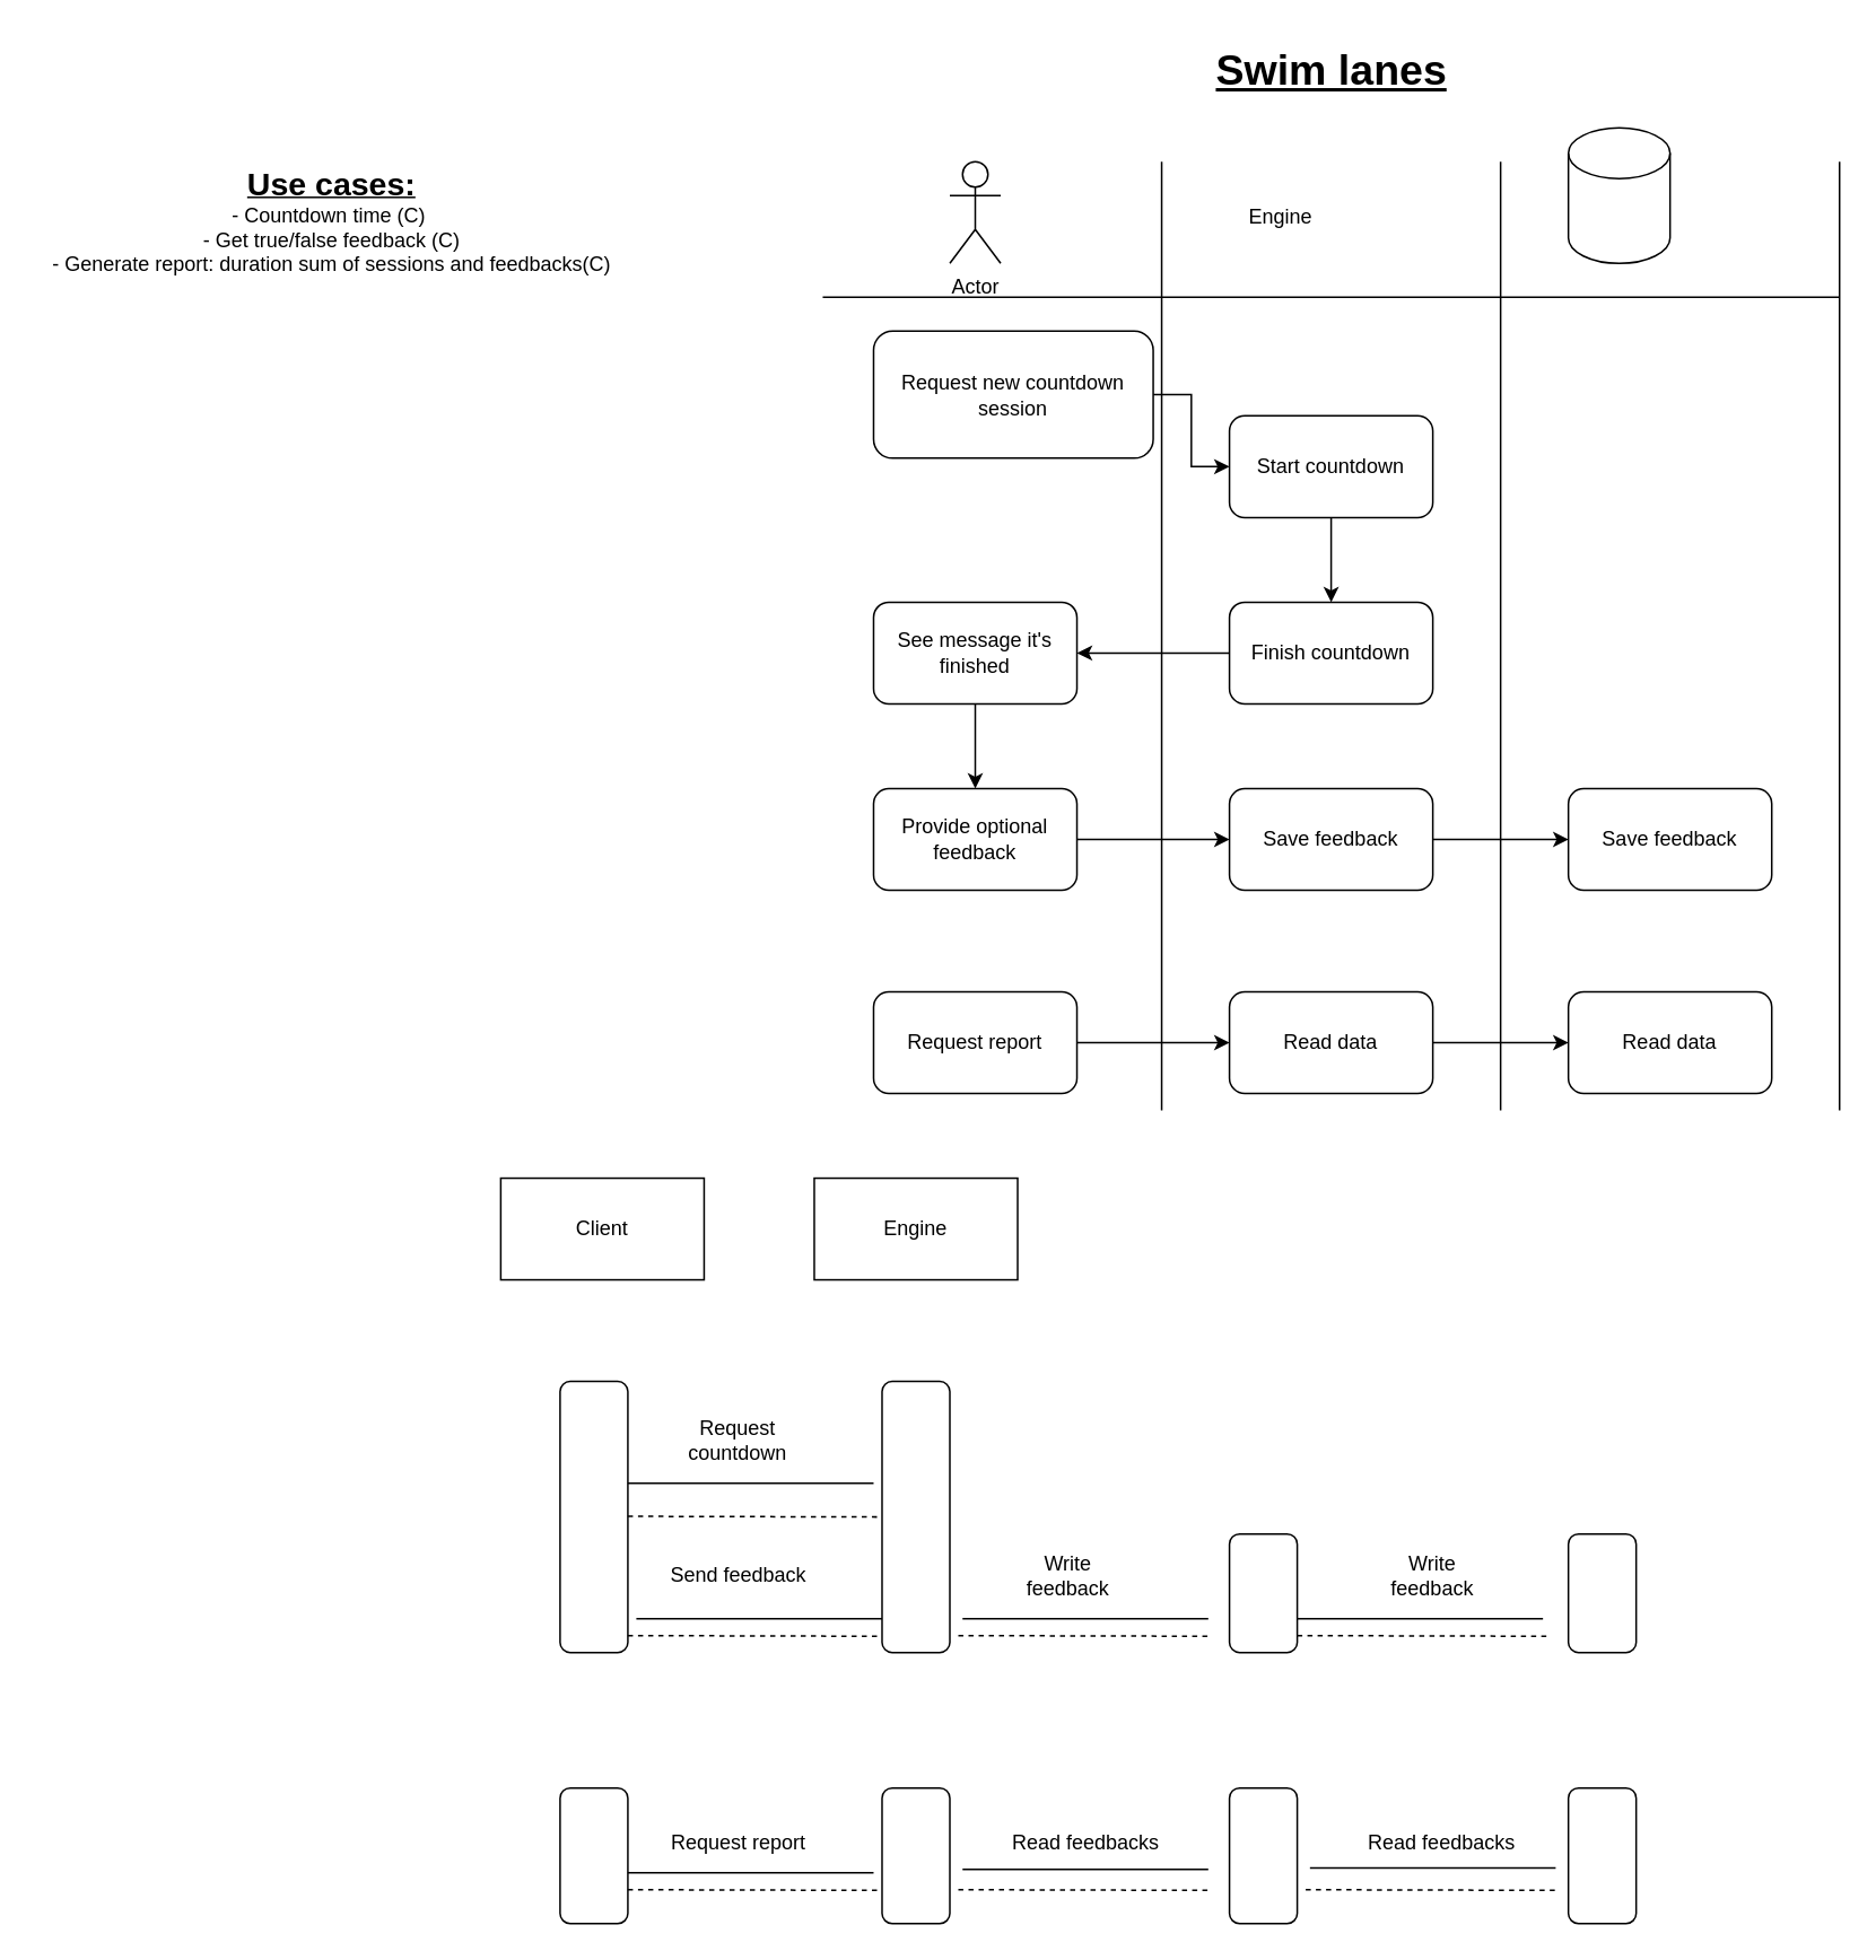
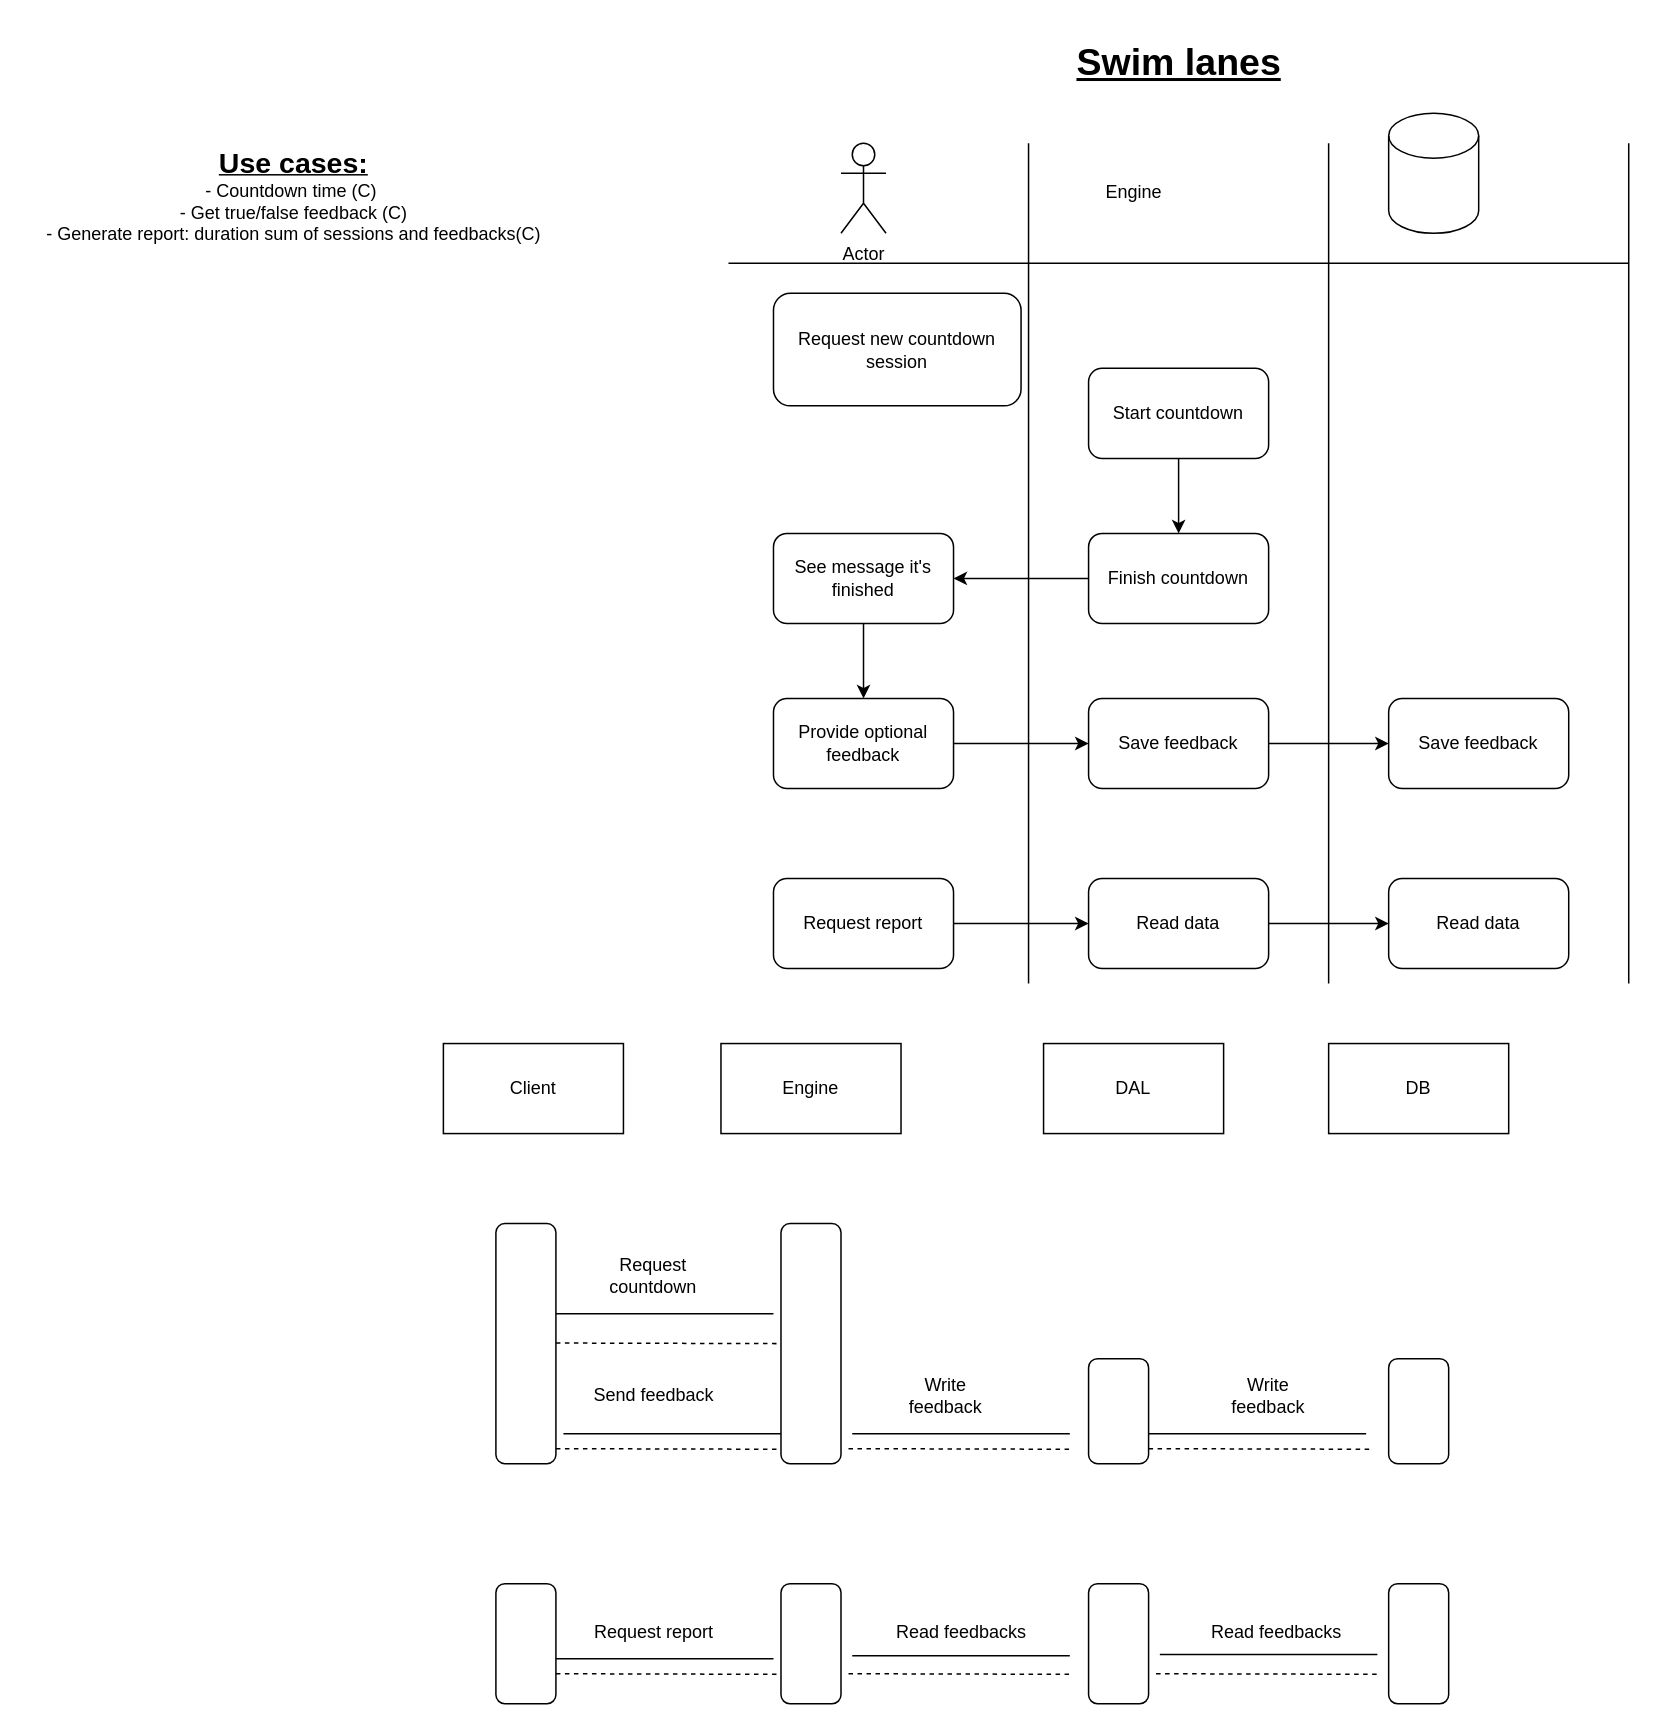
  <mxCell id="0" />
  <mxCell id="1" parent="0" />
  <mxCell id="2" value="&lt;font style=&quot;font-size: 19px;&quot;&gt;&lt;b&gt;&lt;u&gt;Use cases:&lt;/u&gt;&lt;/b&gt;&lt;/font&gt;&lt;div&gt;- Countdown time (C)&amp;nbsp;&lt;/div&gt;&lt;div&gt;- Get true/false feedback (C)&lt;/div&gt;&lt;div&gt;&lt;span style=&quot;background-color: transparent; color: light-dark(rgb(0, 0, 0), rgb(255, 255, 255));&quot;&gt;- Generate report: duration sum of sessions and feedbacks(C)&lt;/span&gt;&lt;/div&gt;" style="text;html=1;align=center;verticalAlign=middle;resizable=0;points=[];autosize=1;strokeColor=none;fillColor=none;" vertex="1" parent="1"><mxGeometry x="20" y="90" width="350" height="80" as="geometry" /></mxCell>
  <mxCell id="3" value="" style="endArrow=none;html=1;rounded=0;" edge="1" parent="1"><mxGeometry width="50" height="50" relative="1" as="geometry"><mxPoint x="485" y="175" as="sourcePoint" /><mxPoint x="1085" y="175" as="targetPoint" /></mxGeometry></mxCell>
  <mxCell id="4" value="" style="endArrow=none;html=1;rounded=0;" edge="1" parent="1"><mxGeometry width="50" height="50" relative="1" as="geometry"><mxPoint x="685" y="655" as="sourcePoint" /><mxPoint x="685" y="95" as="targetPoint" /></mxGeometry></mxCell>
  <mxCell id="5" value="&lt;font style=&quot;font-size: 25px;&quot;&gt;&lt;b&gt;&lt;u&gt;Swim lanes&lt;/u&gt;&lt;/b&gt;&lt;/font&gt;" style="text;html=1;align=center;verticalAlign=middle;resizable=0;points=[];autosize=1;strokeColor=none;fillColor=none;" vertex="1" parent="1"><mxGeometry x="705" y="20" width="160" height="40" as="geometry" /></mxCell>
  <mxCell id="6" value="Actor" style="shape=umlActor;verticalLabelPosition=bottom;verticalAlign=top;html=1;outlineConnect=0;" vertex="1" parent="1"><mxGeometry x="560" y="95" width="30" height="60" as="geometry" /></mxCell>
  <mxCell id="7" value="" style="endArrow=none;html=1;rounded=0;" edge="1" parent="1"><mxGeometry width="50" height="50" relative="1" as="geometry"><mxPoint x="885" y="655" as="sourcePoint" /><mxPoint x="885" y="95" as="targetPoint" /></mxGeometry></mxCell>
  <mxCell id="8" value="" style="endArrow=none;html=1;rounded=0;" edge="1" parent="1"><mxGeometry width="50" height="50" relative="1" as="geometry"><mxPoint x="1085" y="655" as="sourcePoint" /><mxPoint x="1085" y="95" as="targetPoint" /></mxGeometry></mxCell>
  <mxCell id="9" value="Engine" style="text;html=1;align=center;verticalAlign=middle;resizable=0;points=[];autosize=1;strokeColor=none;fillColor=none;" vertex="1" parent="1"><mxGeometry x="725" y="113" width="60" height="30" as="geometry" /></mxCell>
  <mxCell id="10" value="Engine" style="text;html=1;align=center;verticalAlign=middle;resizable=0;points=[];autosize=1;strokeColor=none;fillColor=none;" vertex="1" parent="1"><mxGeometry x="925" y="113" width="60" height="30" as="geometry" /></mxCell>
  <mxCell id="11" value="" style="shape=cylinder3;whiteSpace=wrap;html=1;boundedLbl=1;backgroundOutline=1;size=15;" vertex="1" parent="1"><mxGeometry x="925" y="75" width="60" height="80" as="geometry" /></mxCell>
- <mxCell id="12" value="" style="edgeStyle=orthogonalEdgeStyle;rounded=0;orthogonalLoop=1;jettySize=auto;html=1;" edge="1" parent="1" source="13" target="15"><mxGeometry relative="1" as="geometry" /></mxCell>
  <mxCell id="13" value="Request new countdown session" style="rounded=1;whiteSpace=wrap;html=1;" vertex="1" parent="1"><mxGeometry x="515" y="195" width="165" height="75" as="geometry" /></mxCell>
  <mxCell id="14" value="" style="edgeStyle=orthogonalEdgeStyle;rounded=0;orthogonalLoop=1;jettySize=auto;html=1;" edge="1" parent="1" source="15" target="17"><mxGeometry relative="1" as="geometry" /></mxCell>
  <mxCell id="15" value="Start countdown" style="rounded=1;whiteSpace=wrap;html=1;" vertex="1" parent="1"><mxGeometry x="725" y="245" width="120" height="60" as="geometry" /></mxCell>
  <mxCell id="16" value="" style="edgeStyle=orthogonalEdgeStyle;rounded=0;orthogonalLoop=1;jettySize=auto;html=1;" edge="1" parent="1" source="17" target="19"><mxGeometry relative="1" as="geometry" /></mxCell>
  <mxCell id="17" value="Finish countdown" style="rounded=1;whiteSpace=wrap;html=1;" vertex="1" parent="1"><mxGeometry x="725" y="355" width="120" height="60" as="geometry" /></mxCell>
  <mxCell id="18" value="" style="edgeStyle=orthogonalEdgeStyle;rounded=0;orthogonalLoop=1;jettySize=auto;html=1;" edge="1" parent="1" source="19" target="21"><mxGeometry relative="1" as="geometry" /></mxCell>
  <mxCell id="19" value="See message it's finished" style="rounded=1;whiteSpace=wrap;html=1;" vertex="1" parent="1"><mxGeometry x="515" y="355" width="120" height="60" as="geometry" /></mxCell>
  <mxCell id="20" value="" style="edgeStyle=orthogonalEdgeStyle;rounded=0;orthogonalLoop=1;jettySize=auto;html=1;" edge="1" parent="1" source="21" target="23"><mxGeometry relative="1" as="geometry" /></mxCell>
  <mxCell id="21" value="Provide optional feedback" style="rounded=1;whiteSpace=wrap;html=1;strokeColor=light-dark(#000000,#FFFFFF);" vertex="1" parent="1"><mxGeometry x="515" y="465" width="120" height="60" as="geometry" /></mxCell>
  <mxCell id="22" value="" style="edgeStyle=orthogonalEdgeStyle;rounded=0;orthogonalLoop=1;jettySize=auto;html=1;" edge="1" parent="1" source="23" target="24"><mxGeometry relative="1" as="geometry" /></mxCell>
  <mxCell id="23" value="Save feedback" style="rounded=1;whiteSpace=wrap;html=1;" vertex="1" parent="1"><mxGeometry x="725" y="465" width="120" height="60" as="geometry" /></mxCell>
  <mxCell id="24" value="Save feedback" style="rounded=1;whiteSpace=wrap;html=1;" vertex="1" parent="1"><mxGeometry x="925" y="465" width="120" height="60" as="geometry" /></mxCell>
  <mxCell id="25" value="" style="edgeStyle=orthogonalEdgeStyle;rounded=0;orthogonalLoop=1;jettySize=auto;html=1;" edge="1" parent="1" source="26" target="28"><mxGeometry relative="1" as="geometry" /></mxCell>
  <mxCell id="26" value="Request report" style="rounded=1;whiteSpace=wrap;html=1;" vertex="1" parent="1"><mxGeometry x="515" y="585" width="120" height="60" as="geometry" /></mxCell>
  <mxCell id="27" value="" style="edgeStyle=orthogonalEdgeStyle;rounded=0;orthogonalLoop=1;jettySize=auto;html=1;" edge="1" parent="1" source="28" target="29"><mxGeometry relative="1" as="geometry" /></mxCell>
  <mxCell id="28" value="Read data" style="rounded=1;whiteSpace=wrap;html=1;" vertex="1" parent="1"><mxGeometry x="725" y="585" width="120" height="60" as="geometry" /></mxCell>
  <mxCell id="29" value="Read data" style="rounded=1;whiteSpace=wrap;html=1;" vertex="1" parent="1"><mxGeometry x="925" y="585" width="120" height="60" as="geometry" /></mxCell>
  <mxCell id="30" value="" style="rounded=1;whiteSpace=wrap;html=1;" vertex="1" parent="1"><mxGeometry x="330" y="815" width="40" height="160" as="geometry" /></mxCell>
  <mxCell id="31" value="" style="rounded=1;whiteSpace=wrap;html=1;" vertex="1" parent="1"><mxGeometry x="520" y="815" width="40" height="160" as="geometry" /></mxCell>
  <mxCell id="32" value="" style="rounded=1;whiteSpace=wrap;html=1;" vertex="1" parent="1"><mxGeometry x="725" y="905" width="40" height="70" as="geometry" /></mxCell>
  <mxCell id="33" value="" style="rounded=1;whiteSpace=wrap;html=1;" vertex="1" parent="1"><mxGeometry x="925" y="905" width="40" height="70" as="geometry" /></mxCell>
  <mxCell id="34" value="Client&lt;span style=&quot;color: rgba(0, 0, 0, 0); font-family: monospace; font-size: 0px; text-align: start; text-wrap: nowrap;&quot;&gt;%3CmxGraphModel%3E%3Croot%3E%3CmxCell%20id%3D%220%22%2F%3E%3CmxCell%20id%3D%221%22%20parent%3D%220%22%2F%3E%3CmxCell%20id%3D%222%22%20value%3D%22%22%20style%3D%22rounded%3D1%3BwhiteSpace%3Dwrap%3Bhtml%3D1%3B%22%20vertex%3D%221%22%20parent%3D%221%22%3E%3CmxGeometry%20x%3D%22250%22%20y%3D%22780%22%20width%3D%2240%22%20height%3D%22420%22%20as%3D%22geometry%22%2F%3E%3C%2FmxCell%3E%3C%2Froot%3E%3C%2FmxGraphModel%3E&lt;/span&gt;" style="rounded=0;whiteSpace=wrap;html=1;" vertex="1" parent="1"><mxGeometry x="295" y="695" width="120" height="60" as="geometry" /></mxCell>
  <mxCell id="35" value="Engine" style="rounded=0;whiteSpace=wrap;html=1;" vertex="1" parent="1"><mxGeometry x="480" y="695" width="120" height="60" as="geometry" /></mxCell>
+ <mxCell id="36" value="DAL" style="rounded=0;whiteSpace=wrap;html=1;" vertex="1" parent="1"><mxGeometry x="695" y="695" width="120" height="60" as="geometry" /></mxCell>
+ <mxCell id="37" value="DB" style="rounded=0;whiteSpace=wrap;html=1;" vertex="1" parent="1"><mxGeometry x="885" y="695" width="120" height="60" as="geometry" /></mxCell>
  <mxCell id="38" value="Request countdown" style="text;html=1;align=center;verticalAlign=middle;whiteSpace=wrap;rounded=0;" vertex="1" parent="1"><mxGeometry x="405" y="835" width="60" height="30" as="geometry" /></mxCell>
  <mxCell id="39" value="Send feedback" style="text;html=1;align=center;verticalAlign=middle;resizable=0;points=[];autosize=1;strokeColor=none;fillColor=none;" vertex="1" parent="1"><mxGeometry x="385" y="915" width="100" height="30" as="geometry" /></mxCell>
  <mxCell id="40" value="Write feedback" style="text;html=1;align=center;verticalAlign=middle;whiteSpace=wrap;rounded=0;" vertex="1" parent="1"><mxGeometry x="600" y="915" width="60" height="30" as="geometry" /></mxCell>
  <mxCell id="41" value="Write feedback" style="text;html=1;align=center;verticalAlign=middle;whiteSpace=wrap;rounded=0;" vertex="1" parent="1"><mxGeometry x="815" y="915" width="60" height="30" as="geometry" /></mxCell>
  <mxCell id="42" value="" style="rounded=1;whiteSpace=wrap;html=1;" vertex="1" parent="1"><mxGeometry x="330" y="1055" width="40" height="80" as="geometry" /></mxCell>
  <mxCell id="43" value="" style="rounded=1;whiteSpace=wrap;html=1;" vertex="1" parent="1"><mxGeometry x="520" y="1055" width="40" height="80" as="geometry" /></mxCell>
  <mxCell id="44" value="" style="rounded=1;whiteSpace=wrap;html=1;" vertex="1" parent="1"><mxGeometry x="725" y="1055" width="40" height="80" as="geometry" /></mxCell>
  <mxCell id="45" value="" style="rounded=1;whiteSpace=wrap;html=1;" vertex="1" parent="1"><mxGeometry x="925" y="1055" width="40" height="80" as="geometry" /></mxCell>
  <mxCell id="46" value="Request report" style="text;html=1;align=center;verticalAlign=middle;resizable=0;points=[];autosize=1;strokeColor=none;fillColor=none;" vertex="1" parent="1"><mxGeometry x="385" y="1073" width="100" height="30" as="geometry" /></mxCell>
  <mxCell id="47" value="Read feedbacks" style="text;html=1;align=center;verticalAlign=middle;resizable=0;points=[];autosize=1;strokeColor=none;fillColor=none;" vertex="1" parent="1"><mxGeometry x="585" y="1073" width="110" height="30" as="geometry" /></mxCell>
  <mxCell id="48" value="Read feedbacks" style="text;html=1;align=center;verticalAlign=middle;resizable=0;points=[];autosize=1;strokeColor=none;fillColor=none;" vertex="1" parent="1"><mxGeometry x="795" y="1073" width="110" height="30" as="geometry" /></mxCell>
  <mxCell id="49" value="" style="endArrow=none;html=1;rounded=0;" edge="1" parent="1"><mxGeometry width="50" height="50" relative="1" as="geometry"><mxPoint x="370" y="875" as="sourcePoint" /><mxPoint x="515" y="875" as="targetPoint" /></mxGeometry></mxCell>
  <mxCell id="50" value="" style="endArrow=none;html=1;rounded=0;" edge="1" parent="1"><mxGeometry width="50" height="50" relative="1" as="geometry"><mxPoint x="375" y="955" as="sourcePoint" /><mxPoint x="520" y="955" as="targetPoint" /></mxGeometry></mxCell>
  <mxCell id="51" value="" style="endArrow=none;html=1;rounded=0;" edge="1" parent="1"><mxGeometry width="50" height="50" relative="1" as="geometry"><mxPoint x="567.5" y="955" as="sourcePoint" /><mxPoint x="712.5" y="955" as="targetPoint" /></mxGeometry></mxCell>
  <mxCell id="52" value="" style="endArrow=none;html=1;rounded=0;" edge="1" parent="1"><mxGeometry width="50" height="50" relative="1" as="geometry"><mxPoint x="765" y="955" as="sourcePoint" /><mxPoint x="910" y="955" as="targetPoint" /></mxGeometry></mxCell>
  <mxCell id="53" value="" style="endArrow=none;html=1;rounded=0;" edge="1" parent="1"><mxGeometry width="50" height="50" relative="1" as="geometry"><mxPoint x="370" y="1105" as="sourcePoint" /><mxPoint x="515" y="1105" as="targetPoint" /></mxGeometry></mxCell>
  <mxCell id="54" value="" style="endArrow=none;html=1;rounded=0;" edge="1" parent="1"><mxGeometry width="50" height="50" relative="1" as="geometry"><mxPoint x="567.5" y="1103" as="sourcePoint" /><mxPoint x="712.5" y="1103" as="targetPoint" /></mxGeometry></mxCell>
  <mxCell id="55" value="" style="endArrow=none;html=1;rounded=0;" edge="1" parent="1"><mxGeometry width="50" height="50" relative="1" as="geometry"><mxPoint x="772.5" y="1102.2" as="sourcePoint" /><mxPoint x="917.5" y="1102.2" as="targetPoint" /></mxGeometry></mxCell>
  <mxCell id="56" value="" style="endArrow=none;dashed=1;html=1;rounded=0;entryX=0;entryY=0.5;entryDx=0;entryDy=0;" edge="1" parent="1" target="31"><mxGeometry width="50" height="50" relative="1" as="geometry"><mxPoint x="370" y="894.6" as="sourcePoint" /><mxPoint x="450" y="894.6" as="targetPoint" /></mxGeometry></mxCell>
  <mxCell id="57" value="" style="endArrow=none;dashed=1;html=1;rounded=0;entryX=0;entryY=0.5;entryDx=0;entryDy=0;" edge="1" parent="1"><mxGeometry width="50" height="50" relative="1" as="geometry"><mxPoint x="370" y="965" as="sourcePoint" /><mxPoint x="520" y="965.4" as="targetPoint" /></mxGeometry></mxCell>
  <mxCell id="58" value="" style="endArrow=none;dashed=1;html=1;rounded=0;entryX=0;entryY=0.5;entryDx=0;entryDy=0;" edge="1" parent="1"><mxGeometry width="50" height="50" relative="1" as="geometry"><mxPoint x="565" y="965" as="sourcePoint" /><mxPoint x="715" y="965.4" as="targetPoint" /></mxGeometry></mxCell>
  <mxCell id="59" value="" style="endArrow=none;dashed=1;html=1;rounded=0;entryX=0;entryY=0.5;entryDx=0;entryDy=0;" edge="1" parent="1"><mxGeometry width="50" height="50" relative="1" as="geometry"><mxPoint x="765" y="965" as="sourcePoint" /><mxPoint x="915" y="965.4" as="targetPoint" /></mxGeometry></mxCell>
  <mxCell id="60" value="" style="endArrow=none;dashed=1;html=1;rounded=0;entryX=0;entryY=0.5;entryDx=0;entryDy=0;" edge="1" parent="1"><mxGeometry width="50" height="50" relative="1" as="geometry"><mxPoint x="370" y="1115" as="sourcePoint" /><mxPoint x="520" y="1115.4" as="targetPoint" /></mxGeometry></mxCell>
  <mxCell id="61" value="" style="endArrow=none;dashed=1;html=1;rounded=0;entryX=0;entryY=0.5;entryDx=0;entryDy=0;" edge="1" parent="1"><mxGeometry width="50" height="50" relative="1" as="geometry"><mxPoint x="565" y="1115" as="sourcePoint" /><mxPoint x="715" y="1115.4" as="targetPoint" /></mxGeometry></mxCell>
  <mxCell id="62" value="" style="endArrow=none;dashed=1;html=1;rounded=0;entryX=0;entryY=0.5;entryDx=0;entryDy=0;" edge="1" parent="1"><mxGeometry width="50" height="50" relative="1" as="geometry"><mxPoint x="770" y="1115" as="sourcePoint" /><mxPoint x="920" y="1115.4" as="targetPoint" /></mxGeometry></mxCell>
